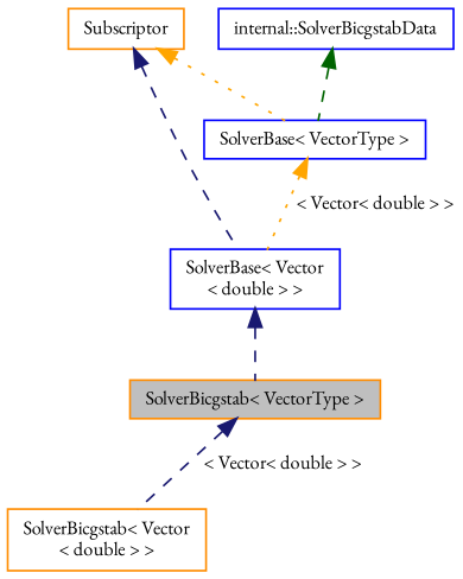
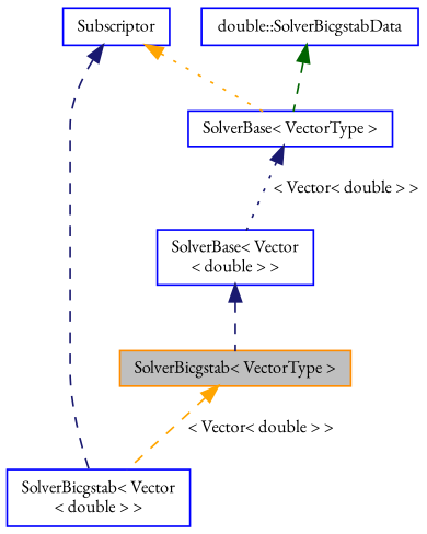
  digraph {
    fontname="EB Garamond"
    node [color=darkorange fillcolor=white fontname="EB Garamond" fontsize=10 shape=record style=filled]
    edge [color=orange dir=back fontname="EB Garamond" fontsize=10 labelfontname=Helvetica labelfontsize=10 style=dashed]
    n1 [fillcolor=grey75 fontcolor=black height=0.2 label="SolverBicgstab\< VectorType \>" width=0.4]
-   n2 [height=0.2 label="SolverBicgstab\< Vector\l\< double \> \>" width=0.4]
+   n2 [color=blue height=0.2 label="SolverBicgstab\< Vector\l\< double \> \>" width=0.4]
    n3 [color=blue height=0.2 label="SolverBase\< Vector\l\< double \> \>" width=0.4]
-   n4 [height=0.2 label=Subscriptor width=0.4]
+   n4 [color=blue height=0.2 label=Subscriptor width=0.4]
    n5 [color=blue height=0.2 label="SolverBase\< VectorType \>" width=0.4]
-   n6 [color=blue height=0.2 label="internal::SolverBicgstabData" width=0.4]
-   n1 -> n2 [color=midnightblue label=" \< Vector\< double \> \>"]
+   n6 [color=blue height=0.2 label="double::SolverBicgstabData" width=0.4]
+   n1 -> n2 [label=" \< Vector\< double \> \>"]
    n3 -> n1 [color=midnightblue]
-   n4 -> n3 [color=midnightblue]
+   n4 -> n2 [color=midnightblue]
    n4 -> n5 [style=dotted]
-   n5 -> n3 [label=" \< Vector\< double \> \>" style=dotted]
+   n5 -> n3 [color=midnightblue label=" \< Vector\< double \> \>" style=dotted]
    n6 -> n5 [color=darkgreen]
  }
